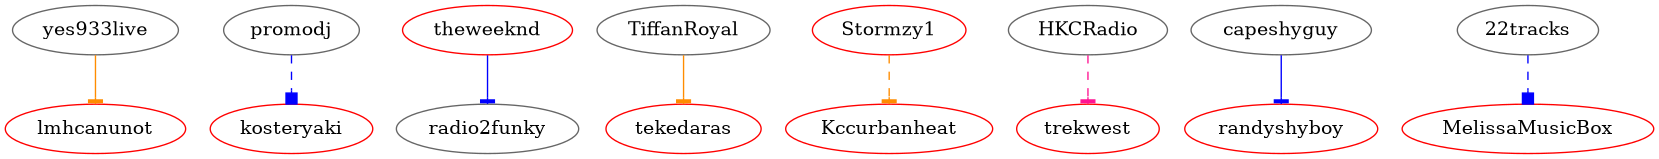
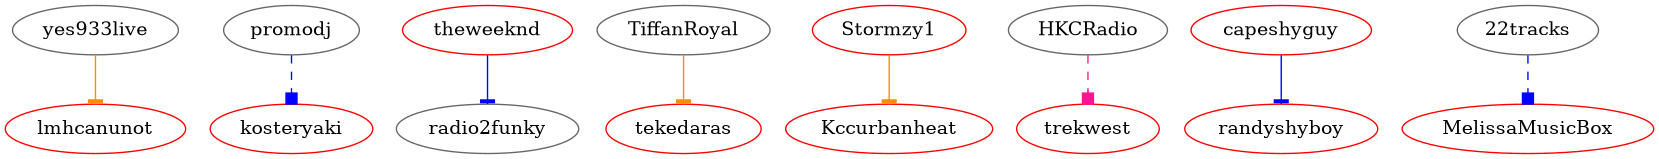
  strict digraph {
    node [color=red]
    edge [arrowhead=tee color=blue style=solid]
    yes933live [color=gray40]
    lmhcanunot
    promodj [color=gray40]
    kosteryaki
    radio2funky [color=gray40]
    theweeknd
    TiffanRoyal [color=gray40]
    tekedaras
    Stormzy1
    Kccurbanheat
    HKCRadio [color=gray40]
    trekwest
-   capeshyguy [color=gray40]
+   capeshyguy
    randyshyboy
    "22tracks" [color=gray40]
    MelissaMusicBox
    yes933live -> lmhcanunot [color=darkorange]
    promodj -> kosteryaki [arrowhead=box style=dashed]
    theweeknd -> radio2funky
    TiffanRoyal -> tekedaras [color=darkorange]
-   Stormzy1 -> Kccurbanheat [color=darkorange style=dashed]
-   HKCRadio -> trekwest [color=deeppink style=dashed]
+   Stormzy1 -> Kccurbanheat [color=darkorange]
+   HKCRadio -> trekwest [arrowhead=box color=deeppink style=dashed]
    capeshyguy -> randyshyboy
    "22tracks" -> MelissaMusicBox [arrowhead=box style=dashed]
  }
